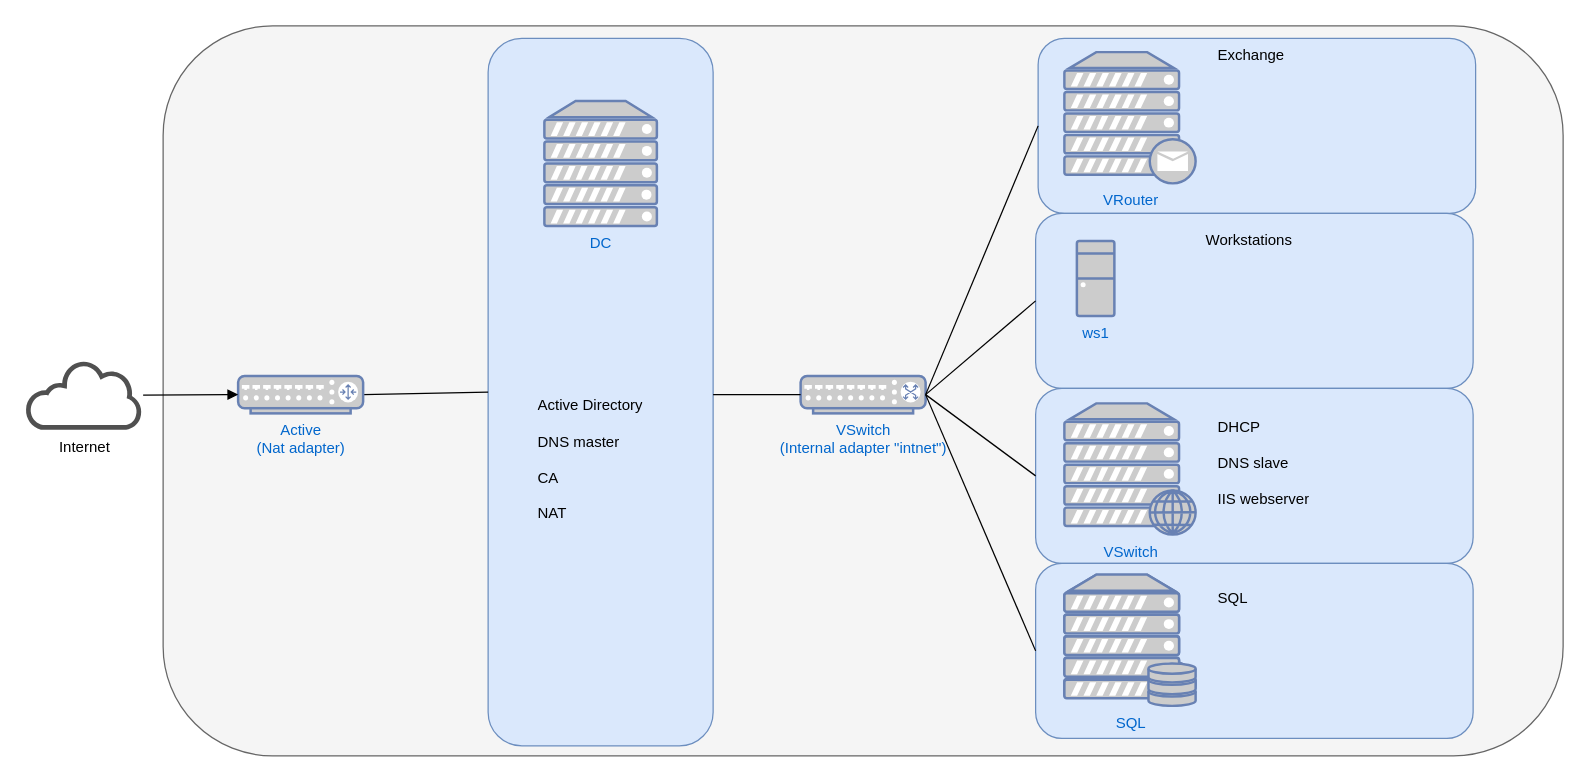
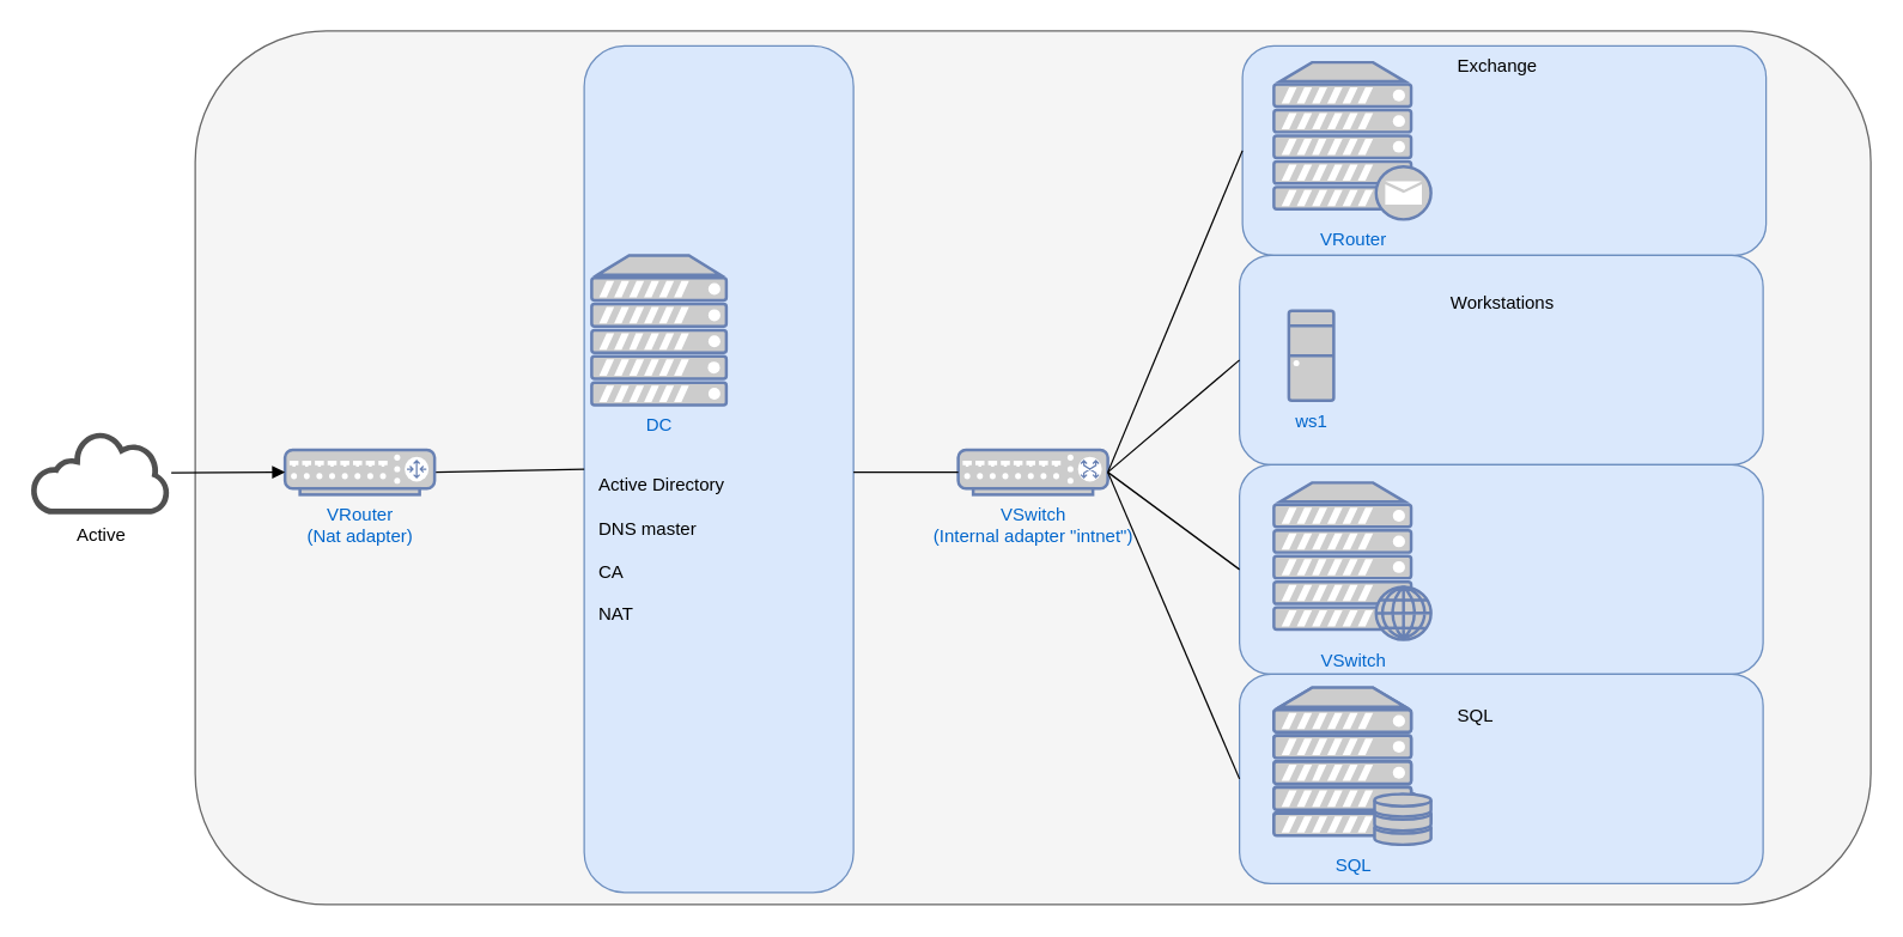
  <mxCell id="0" />
  <mxCell id="1" parent="0" />
  <mxCell id="2" value="" style="rounded=1;whiteSpace=wrap;html=1;fillColor=#f5f5f5;fontColor=#333333;strokeColor=#666666;" parent="1" vertex="1"><mxGeometry x="130" y="20" width="1120" height="584" as="geometry" /></mxCell>
  <mxCell id="3" value="" style="rounded=1;whiteSpace=wrap;html=1;fillColor=#dae8fc;strokeColor=#6c8ebf;" parent="1" vertex="1"><mxGeometry x="830" y="30" width="350" height="140" as="geometry" /></mxCell>
  <mxCell id="4" value="" style="rounded=1;whiteSpace=wrap;html=1;fillColor=#dae8fc;strokeColor=#6c8ebf;" parent="1" vertex="1"><mxGeometry x="390" y="30" width="180" height="566" as="geometry" /></mxCell>
  <mxCell id="5" value="VRouter" style="fontColor=#0066CC;verticalAlign=top;verticalLabelPosition=bottom;labelPosition=center;align=center;html=1;outlineConnect=0;fillColor=#CCCCCC;strokeColor=#6881B3;gradientColor=none;gradientDirection=north;strokeWidth=2;shape=mxgraph.networks.mail_server;" parent="1" vertex="1"><mxGeometry x="851" y="41" width="105" height="105" as="geometry" /></mxCell>
  <mxCell id="6" value="" style="rounded=1;whiteSpace=wrap;html=1;fillColor=#dae8fc;strokeColor=#6c8ebf;" parent="1" vertex="1"><mxGeometry x="828" y="170" width="350" height="140" as="geometry" /></mxCell>
- <mxCell id="7" value="DC" style="fontColor=#0066CC;verticalAlign=top;verticalLabelPosition=bottom;labelPosition=center;align=center;html=1;outlineConnect=0;fillColor=#CCCCCC;strokeColor=#6881B3;gradientColor=none;gradientDirection=north;strokeWidth=2;shape=mxgraph.networks.server;" parent="1" vertex="1"><mxGeometry x="435" y="80" width="90" height="100" as="geometry" /></mxCell>
+ <mxCell id="7" value="DC" style="fontColor=#0066CC;verticalAlign=top;verticalLabelPosition=bottom;labelPosition=center;align=center;html=1;outlineConnect=0;fillColor=#CCCCCC;strokeColor=#6881B3;gradientColor=none;gradientDirection=north;strokeWidth=2;shape=mxgraph.networks.server;" parent="1" vertex="1"><mxGeometry x="395" y="170" width="90" height="100" as="geometry" /></mxCell>
  <mxCell id="8" value="" style="rounded=1;whiteSpace=wrap;html=1;fillColor=#dae8fc;strokeColor=#6c8ebf;" parent="1" vertex="1"><mxGeometry x="828" y="310" width="350" height="140" as="geometry" /></mxCell>
- <mxCell id="9" value="ws1" style="fontColor=#0066CC;verticalAlign=top;verticalLabelPosition=bottom;labelPosition=center;align=center;html=1;outlineConnect=0;fillColor=#CCCCCC;strokeColor=#6881B3;gradientColor=none;gradientDirection=north;strokeWidth=2;shape=mxgraph.networks.desktop_pc;" parent="1" vertex="1"><mxGeometry x="861" y="192" width="30" height="60" as="geometry" /></mxCell>
+ <mxCell id="9" value="ws1" style="fontColor=#0066CC;verticalAlign=top;verticalLabelPosition=bottom;labelPosition=center;align=center;html=1;outlineConnect=0;fillColor=#CCCCCC;strokeColor=#6881B3;gradientColor=none;gradientDirection=north;strokeWidth=2;shape=mxgraph.networks.desktop_pc;" parent="1" vertex="1"><mxGeometry x="861" y="207" width="30" height="60" as="geometry" /></mxCell>
  <mxCell id="10" value="VSwitch" style="fontColor=#0066CC;verticalAlign=top;verticalLabelPosition=bottom;labelPosition=center;align=center;html=1;outlineConnect=0;fillColor=#CCCCCC;strokeColor=#6881B3;gradientColor=none;gradientDirection=north;strokeWidth=2;shape=mxgraph.networks.web_server;" parent="1" vertex="1"><mxGeometry x="851" y="322" width="105" height="105" as="geometry" /></mxCell>
  <mxCell id="11" value="VSwitch&lt;br&gt;(Internal adapter &quot;intnet&quot;)" style="fontColor=#0066CC;verticalAlign=top;verticalLabelPosition=bottom;labelPosition=center;align=center;html=1;outlineConnect=0;fillColor=#CCCCCC;strokeColor=#6881B3;gradientColor=none;gradientDirection=north;strokeWidth=2;shape=mxgraph.networks.switch;" parent="1" vertex="1"><mxGeometry x="640" y="300" width="100" height="30" as="geometry" /></mxCell>
  <mxCell id="12" value="" style="endArrow=none;html=1;rounded=0;entryX=1;entryY=0.5;entryDx=0;entryDy=0;entryPerimeter=0;exitX=0;exitY=0.5;exitDx=0;exitDy=0;" parent="1" source="3" target="11" edge="1"><mxGeometry width="50" height="50" relative="1" as="geometry"><mxPoint x="830" y="150" as="sourcePoint" /><mxPoint x="1090" y="290" as="targetPoint" /><Array as="points" /></mxGeometry></mxCell>
  <mxCell id="13" value="" style="endArrow=none;html=1;rounded=0;entryX=0;entryY=0.5;entryDx=0;entryDy=0;entryPerimeter=0;" parent="1" target="11" edge="1"><mxGeometry width="50" height="50" relative="1" as="geometry"><mxPoint x="570" y="315" as="sourcePoint" /><mxPoint x="1090" y="290" as="targetPoint" /></mxGeometry></mxCell>
  <mxCell id="14" value="" style="endArrow=none;html=1;rounded=0;entryX=1;entryY=0.5;entryDx=0;entryDy=0;entryPerimeter=0;exitX=0;exitY=0.5;exitDx=0;exitDy=0;" parent="1" source="8" target="11" edge="1"><mxGeometry width="50" height="50" relative="1" as="geometry"><mxPoint x="1040" y="340" as="sourcePoint" /><mxPoint x="960" y="310" as="targetPoint" /></mxGeometry></mxCell>
  <mxCell id="15" value="" style="endArrow=none;html=1;rounded=0;exitX=1;exitY=0.5;exitDx=0;exitDy=0;exitPerimeter=0;entryX=0;entryY=0.5;entryDx=0;entryDy=0;" parent="1" source="11" target="6" edge="1"><mxGeometry width="50" height="50" relative="1" as="geometry"><mxPoint x="1230" y="340" as="sourcePoint" /><mxPoint x="1280" y="290" as="targetPoint" /></mxGeometry></mxCell>
- <mxCell id="16" value="&lt;h1&gt;&lt;span style=&quot;font-size: 12px; font-weight: 400; text-align: center;&quot;&gt;Active Directory&lt;/span&gt;&lt;br style=&quot;font-size: 12px; font-weight: 400; text-align: center;&quot;&gt;&lt;span style=&quot;font-size: 12px; font-weight: 400; text-align: center;&quot;&gt;DNS master&lt;/span&gt;&lt;br style=&quot;font-size: 12px; font-weight: 400; text-align: center;&quot;&gt;&lt;span style=&quot;font-size: 12px; font-weight: 400; text-align: center;&quot;&gt;CA&lt;/span&gt;&lt;br style=&quot;font-size: 12px; font-weight: 400; text-align: center;&quot;&gt;&lt;span style=&quot;font-size: 12px; font-weight: 400; text-align: center;&quot;&gt;NAT&lt;/span&gt;&lt;br&gt;&lt;/h1&gt;" style="text;html=1;strokeColor=none;fillColor=none;spacing=5;spacingTop=-20;whiteSpace=wrap;overflow=hidden;rounded=0;" parent="1" vertex="1"><mxGeometry x="425" y="300" width="110" height="120" as="geometry" /></mxCell>
- <mxCell id="17" value="Workstations" style="text;html=1;strokeColor=none;fillColor=none;align=center;verticalAlign=middle;whiteSpace=wrap;rounded=0;fontColor=#000000;" parent="1" vertex="1"><mxGeometry x="969" y="177" width="60" height="30" as="geometry" /></mxCell>
+ <mxCell id="16" value="&lt;h1&gt;&lt;span style=&quot;font-size: 12px; font-weight: 400; text-align: center;&quot;&gt;Active Directory&lt;/span&gt;&lt;br style=&quot;font-size: 12px; font-weight: 400; text-align: center;&quot;&gt;&lt;span style=&quot;font-size: 12px; font-weight: 400; text-align: center;&quot;&gt;DNS master&lt;/span&gt;&lt;br style=&quot;font-size: 12px; font-weight: 400; text-align: center;&quot;&gt;&lt;span style=&quot;font-size: 12px; font-weight: 400; text-align: center;&quot;&gt;CA&lt;/span&gt;&lt;br style=&quot;font-size: 12px; font-weight: 400; text-align: center;&quot;&gt;&lt;span style=&quot;font-size: 12px; font-weight: 400; text-align: center;&quot;&gt;NAT&lt;/span&gt;&lt;br&gt;&lt;/h1&gt;" style="text;html=1;strokeColor=none;fillColor=none;spacing=5;spacingTop=-20;whiteSpace=wrap;overflow=hidden;rounded=0;" parent="1" vertex="1"><mxGeometry x="395" y="300" width="110" height="120" as="geometry" /></mxCell>
+ <mxCell id="17" value="Workstations" style="text;html=1;strokeColor=none;fillColor=none;align=center;verticalAlign=middle;whiteSpace=wrap;rounded=0;fontColor=#000000;" parent="1" vertex="1"><mxGeometry x="974" y="187" width="60" height="30" as="geometry" /></mxCell>
  <mxCell id="18" value="&lt;h1 style=&quot;text-align: center;&quot;&gt;&lt;span style=&quot;font-size: 12px; font-weight: 400;&quot;&gt;Exchange&lt;/span&gt;&lt;/h1&gt;&lt;span style=&quot;color: rgba(0, 0, 0, 0); font-family: monospace; font-size: 0px;&quot;&gt;%3CmxGraphModel%3E%3Croot%3E%3CmxCell%20id%3D%220%22%2F%3E%3CmxCell%20id%3D%221%22%20parent%3D%220%22%2F%3E%3CmxCell%20id%3D%222%22%20value%3D%22%26lt%3Bh1%26gt%3B%26lt%3Bspan%20style%3D%26quot%3Bfont-size%3A%2012px%3B%20font-weight%3A%20400%3B%20text-align%3A%20center%3B%26quot%3B%26gt%3BActive%20Directory%26lt%3B%2Fspan%26gt%3B%26lt%3Bbr%20style%3D%26quot%3Bfont-size%3A%2012px%3B%20font-weight%3A%20400%3B%20text-align%3A%20center%3B%26quot%3B%26gt%3B%26lt%3Bspan%20style%3D%26quot%3Bfont-size%3A%2012px%3B%20font-weight%3A%20400%3B%20text-align%3A%20center%3B%26quot%3B%26gt%3BDNS%20master%26lt%3B%2Fspan%26gt%3B%26lt%3Bbr%20style%3D%26quot%3Bfont-size%3A%2012px%3B%20font-weight%3A%20400%3B%20text-align%3A%20center%3B%26quot%3B%26gt%3B%26lt%3Bspan%20style%3D%26quot%3Bfont-size%3A%2012px%3B%20font-weight%3A%20400%3B%20text-align%3A%20center%3B%26quot%3B%26gt%3BCA%26lt%3B%2Fspan%26gt%3B%26lt%3Bbr%20style%3D%26quot%3Bfont-size%3A%2012px%3B%20font-weight%3A%20400%3B%20text-align%3A%20center%3B%26quot%3B%26gt%3B%26lt%3Bspan%20style%3D%26quot%3Bfont-size%3A%2012px%3B%20font-weight%3A%20400%3B%20text-align%3A%20center%3B%26quot%3B%26gt%3BNAT%26lt%3B%2Fspan%26gt%3B%26lt%3Bbr%26gt%3B%26lt%3B%2Fh1%26gt%3B%22%20style%3D%22text%3Bhtml%3D1%3BstrokeColor%3Dnone%3BfillColor%3Dnone%3Bspacing%3D5%3BspacingTop%3D-20%3BwhiteSpace%3Dwrap%3Boverflow%3Dhidden%3Brounded%3D0%3B%22%20vertex%3D%221%22%20parent%3D%221%22%3E%3CmxGeometry%20x%3D%22-55%22%20y%3D%22410%22%20width%3D%22110%22%20height%3D%22120%22%20as%3D%22geometry%22%2F%3E%3C%2FmxCell%3E%3C%2Froot%3E%3C%2FmxGraphModel%3E&lt;/span&gt;" style="text;html=1;strokeColor=none;fillColor=none;spacing=5;spacingTop=-20;whiteSpace=wrap;overflow=hidden;rounded=0;" parent="1" vertex="1"><mxGeometry x="969" y="20" width="110" height="120" as="geometry" /></mxCell>
- <mxCell id="19" value="&lt;h1&gt;&lt;span style=&quot;font-size: 12px; font-weight: 400; text-align: center;&quot;&gt;DHCP&lt;/span&gt;&lt;br style=&quot;font-size: 12px; font-weight: 400; text-align: center;&quot;&gt;&lt;span style=&quot;font-size: 12px; font-weight: 400; text-align: center;&quot;&gt;DNS slave&lt;/span&gt;&lt;br style=&quot;font-size: 12px; font-weight: 400; text-align: center;&quot;&gt;&lt;span style=&quot;font-size: 12px; font-weight: 400; text-align: center;&quot;&gt;IIS webserver&lt;/span&gt;&lt;br&gt;&lt;/h1&gt;" style="text;html=1;strokeColor=none;fillColor=none;spacing=5;spacingTop=-20;whiteSpace=wrap;overflow=hidden;rounded=0;" parent="1" vertex="1"><mxGeometry x="969" y="317" width="110" height="120" as="geometry" /></mxCell>
  <mxCell id="20" value="" style="endArrow=none;html=1;rounded=0;fontColor=#000000;entryX=0;entryY=0.5;entryDx=0;entryDy=0;exitX=1;exitY=0.5;exitDx=0;exitDy=0;exitPerimeter=0;" parent="1" source="21" target="4" edge="1"><mxGeometry width="50" height="50" relative="1" as="geometry"><mxPoint x="470" y="280" as="sourcePoint" /><mxPoint x="520" y="230" as="targetPoint" /></mxGeometry></mxCell>
- <mxCell id="21" value="Active&lt;br&gt;(Nat adapter)" style="fontColor=#0066CC;verticalAlign=top;verticalLabelPosition=bottom;labelPosition=center;align=center;html=1;outlineConnect=0;fillColor=#CCCCCC;strokeColor=#6881B3;gradientColor=none;gradientDirection=north;strokeWidth=2;shape=mxgraph.networks.router;" parent="1" vertex="1"><mxGeometry x="190" y="300" width="100" height="30" as="geometry" /></mxCell>
+ <mxCell id="21" value="VRouter&lt;br&gt;(Nat adapter)" style="fontColor=#0066CC;verticalAlign=top;verticalLabelPosition=bottom;labelPosition=center;align=center;html=1;outlineConnect=0;fillColor=#CCCCCC;strokeColor=#6881B3;gradientColor=none;gradientDirection=north;strokeWidth=2;shape=mxgraph.networks.router;" parent="1" vertex="1"><mxGeometry x="190" y="300" width="100" height="30" as="geometry" /></mxCell>
  <mxCell id="22" value="" style="endArrow=block;html=1;rounded=0;fontColor=#000000;entryX=0;entryY=0.5;entryDx=0;entryDy=0;entryPerimeter=0;" parent="1" source="23" target="21" edge="1"><mxGeometry width="50" height="50" relative="1" as="geometry"><mxPoint x="60" y="315" as="sourcePoint" /><mxPoint x="520" y="230" as="targetPoint" /></mxGeometry></mxCell>
- <mxCell id="23" value="Internet" style="sketch=0;pointerEvents=1;shadow=0;dashed=0;html=1;strokeColor=none;fillColor=#505050;labelPosition=center;verticalLabelPosition=bottom;outlineConnect=0;verticalAlign=top;align=center;shape=mxgraph.office.clouds.cloud;fontColor=#000000;" parent="1" vertex="1"><mxGeometry x="20" y="288" width="94" height="55" as="geometry" /></mxCell>
+ <mxCell id="23" value="Active" style="sketch=0;pointerEvents=1;shadow=0;dashed=0;html=1;strokeColor=none;fillColor=#505050;labelPosition=center;verticalLabelPosition=bottom;outlineConnect=0;verticalAlign=top;align=center;shape=mxgraph.office.clouds.cloud;fontColor=#000000;" parent="1" vertex="1"><mxGeometry x="20" y="288" width="94" height="55" as="geometry" /></mxCell>
  <mxCell id="24" value="" style="rounded=1;whiteSpace=wrap;html=1;fillColor=#dae8fc;strokeColor=#6c8ebf;" vertex="1" parent="1"><mxGeometry x="828" y="450" width="350" height="140" as="geometry" /></mxCell>
  <mxCell id="25" value="SQL" style="fontColor=#0066CC;verticalAlign=top;verticalLabelPosition=bottom;labelPosition=center;align=center;html=1;outlineConnect=0;fillColor=#CCCCCC;strokeColor=#6881B3;gradientColor=none;gradientDirection=north;strokeWidth=2;shape=mxgraph.networks.web_server;" vertex="1" parent="1"><mxGeometry x="851" y="459" width="105" height="105" as="geometry" /></mxCell>
  <mxCell id="26" value="" style="endArrow=none;html=1;rounded=0;entryX=0;entryY=0.5;entryDx=0;entryDy=0;exitX=1;exitY=0.5;exitDx=0;exitDy=0;exitPerimeter=0;" edge="1" parent="1" source="11" target="24"><mxGeometry width="50" height="50" relative="1" as="geometry"><mxPoint x="742" y="315" as="sourcePoint" /><mxPoint x="831" y="424" as="targetPoint" /></mxGeometry></mxCell>
  <mxCell id="27" value="&lt;h1 style=&quot;text-align: center;&quot;&gt;&lt;span style=&quot;font-size: 12px; font-weight: 400;&quot;&gt;SQL&lt;/span&gt;&lt;/h1&gt;" style="text;html=1;strokeColor=none;fillColor=none;spacing=5;spacingTop=-20;whiteSpace=wrap;overflow=hidden;rounded=0;" vertex="1" parent="1"><mxGeometry x="969" y="454" width="110" height="120" as="geometry" /></mxCell>
  <mxCell id="28" value="" style="fontColor=#0066CC;verticalAlign=top;verticalLabelPosition=bottom;labelPosition=center;align=center;html=1;outlineConnect=0;fillColor=#CCCCCC;strokeColor=#6881B3;gradientColor=none;gradientDirection=north;strokeWidth=2;shape=mxgraph.networks.server_storage;" vertex="1" parent="1"><mxGeometry x="851" y="459" width="105" height="105" as="geometry" /></mxCell>
